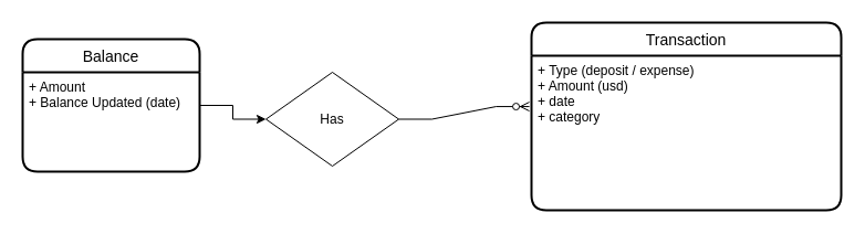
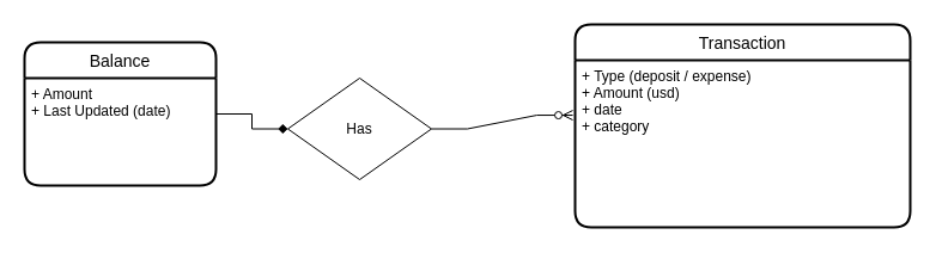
  <mxCell id="0" />
  <mxCell id="1" parent="0" />
  <mxCell id="2" value="Transaction" style="swimlane;childLayout=stackLayout;horizontal=1;startSize=30;horizontalStack=0;rounded=1;fontSize=14;fontStyle=0;strokeWidth=2;resizeParent=0;resizeLast=1;shadow=0;dashed=0;align=center;" vertex="1" parent="1"><mxGeometry x="480" y="20" width="280" height="170" as="geometry"><mxRectangle x="70" y="210" width="70" height="30" as="alternateBounds" /></mxGeometry></mxCell>
  <mxCell id="3" value="+ Type (deposit / expense)&#10;+ Amount (usd)&#10;+ date &#10;+ category" style="align=left;strokeColor=none;fillColor=none;spacingLeft=4;fontSize=12;verticalAlign=top;resizable=0;rotatable=0;part=1;" vertex="1" parent="2"><mxGeometry y="30" width="280" height="140" as="geometry" /></mxCell>
  <mxCell id="4" value="Has" style="shape=rhombus;perimeter=rhombusPerimeter;whiteSpace=wrap;html=1;align=center;" vertex="1" parent="1"><mxGeometry x="240" y="65" width="120" height="85" as="geometry" /></mxCell>
- <mxCell id="5" style="edgeStyle=orthogonalEdgeStyle;rounded=0;orthogonalLoop=1;jettySize=auto;html=1;entryX=0;entryY=0.5;entryDx=0;entryDy=0;" edge="1" parent="1" source="6" target="4"><mxGeometry relative="1" as="geometry" /></mxCell>
+ <mxCell id="5" style="edgeStyle=orthogonalEdgeStyle;rounded=0;orthogonalLoop=1;jettySize=auto;html=1;entryX=0;entryY=0.5;entryDx=0;entryDy=0;endArrow=diamond;" edge="1" parent="1" source="6" target="4"><mxGeometry relative="1" as="geometry" /></mxCell>
  <mxCell id="6" value="Balance" style="swimlane;childLayout=stackLayout;horizontal=1;startSize=30;horizontalStack=0;rounded=1;fontSize=14;fontStyle=0;strokeWidth=2;resizeParent=0;resizeLast=1;shadow=0;dashed=0;align=center;" vertex="1" parent="1"><mxGeometry x="20" y="35" width="160" height="120" as="geometry" /></mxCell>
- <mxCell id="7" value="+ Amount&#10;+ Balance Updated (date)" style="align=left;strokeColor=none;fillColor=none;spacingLeft=4;fontSize=12;verticalAlign=top;resizable=0;rotatable=0;part=1;" vertex="1" parent="6"><mxGeometry y="30" width="160" height="90" as="geometry" /></mxCell>
+ <mxCell id="7" value="+ Amount&#10;+ Last Updated (date)" style="align=left;strokeColor=none;fillColor=none;spacingLeft=4;fontSize=12;verticalAlign=top;resizable=0;rotatable=0;part=1;" vertex="1" parent="6"><mxGeometry y="30" width="160" height="90" as="geometry" /></mxCell>
  <mxCell id="8" value="" style="edgeStyle=entityRelationEdgeStyle;fontSize=12;html=1;endArrow=ERzeroToMany;endFill=1;rounded=0;exitX=1;exitY=0.5;exitDx=0;exitDy=0;entryX=-0.007;entryY=0.329;entryDx=0;entryDy=0;entryPerimeter=0;" edge="1" parent="1" source="4" target="3"><mxGeometry width="100" height="100" relative="1" as="geometry"><mxPoint x="380" y="200" as="sourcePoint" /><mxPoint x="480" y="100" as="targetPoint" /></mxGeometry></mxCell>
